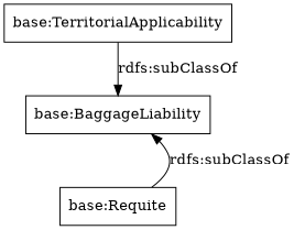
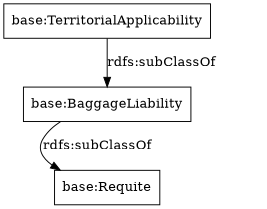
  digraph {
    fontname="DejaVu Serif"
    rankdir=TB
    node [color=black fontname="DejaVu Serif" shape=rectangle]
    edge [fontname="DejaVu Serif"]
    "base:TerritorialApplicability"
    "base:BaggageLiability"
    "base:Requite"
    "base:TerritorialApplicability" -> "base:BaggageLiability" [label="rdfs:subClassOf"]
-   "base:Requite" -> "base:BaggageLiability" [label="rdfs:subClassOf"]
+   "base:BaggageLiability" -> "base:Requite" [label="rdfs:subClassOf"]
  }
